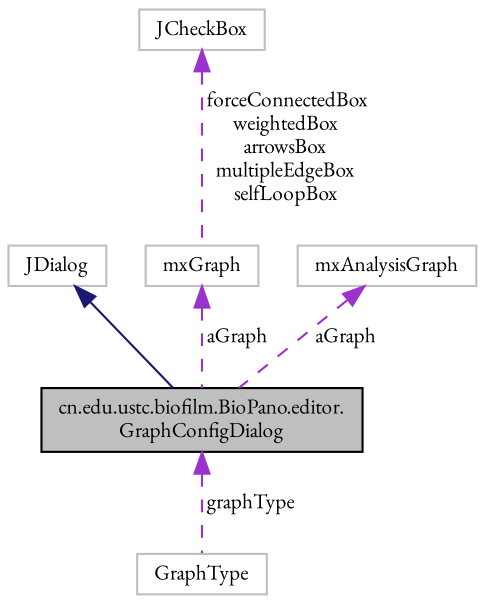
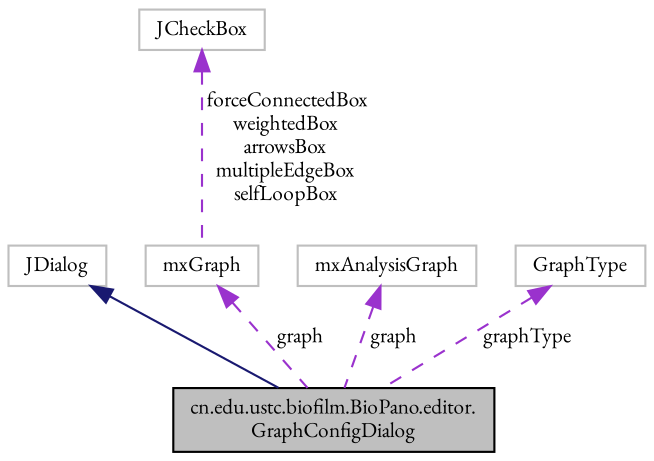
  digraph {
    fontname="EB Garamond"
    node [color=grey75 fillcolor=white fontname="EB Garamond" fontsize=10 shape=record style=filled]
    edge [color=darkorchid3 dir=back fontname="EB Garamond" fontsize=10 labelfontname=Helvetica labelfontsize=10 style=dashed]
    n1 [color=black fillcolor=grey75 fontcolor=black height=0.2 label="cn.edu.ustc.biofilm.BioPano.editor.\lGraphConfigDialog" width=0.4]
    n2 [height=0.2 label=JDialog width=0.4]
    n3 [height=0.2 label=JCheckBox width=0.4]
    n4 [height=0.2 label=mxGraph width=0.4]
    n5 [height=0.2 label=mxAnalysisGraph width=0.4]
    n6 [height=0.2 label=GraphType width=0.4]
    n2 -> n1 [color=midnightblue style=solid]
    n3 -> n4 [label=" forceConnectedBox\nweightedBox\narrowsBox\nmultipleEdgeBox\nselfLoopBox"]
-   n4 -> n1 [label=" aGraph"]
-   n5 -> n1 [label=" aGraph"]
-   n1 -> n6 [label=" graphType"]
+   n4 -> n1 [label=" graph"]
+   n5 -> n1 [label=" graph"]
+   n6 -> n1 [label=" graphType"]
  }
